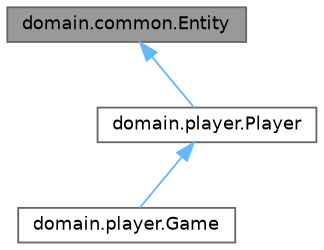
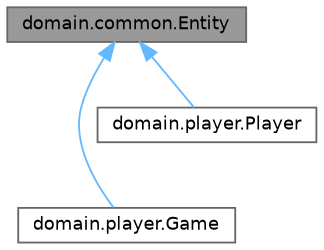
  digraph {
    node [color=gray40 fillcolor=white fontname=Helvetica fontsize=10 shape=box style=filled]
    edge [color=steelblue1 dir=back fontname=Helvetica fontsize=10 labelfontname=Helvetica labelfontsize=10 style=solid]
    n1 [fillcolor=grey60 fontcolor=black height=0.2 label="domain.common.Entity" width=0.4]
    n2 [height=0.2 label="domain.player.Game" width=0.4]
    n3 [height=0.2 label="domain.player.Player" width=0.4]
-   n3 -> n2
+   n1 -> n2
    n1 -> n3
  }
